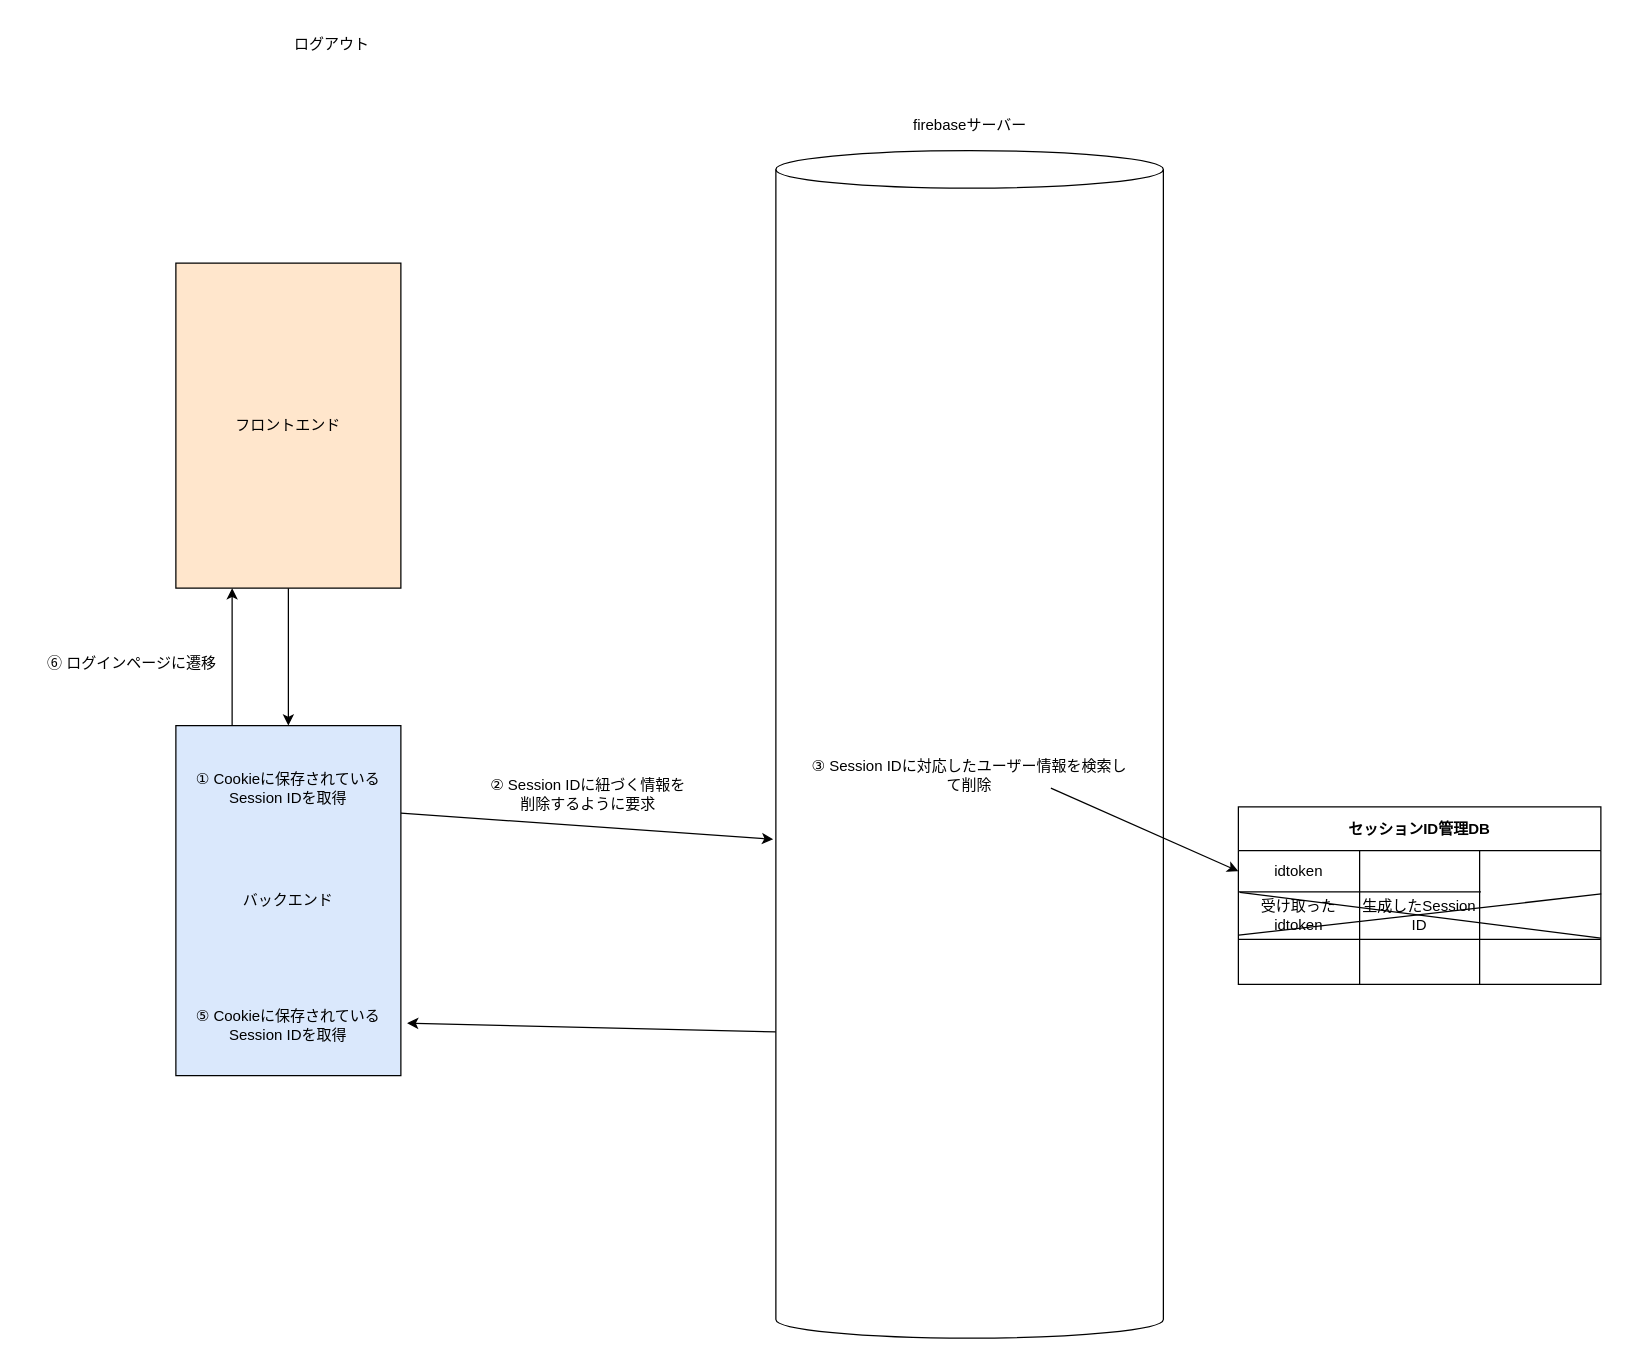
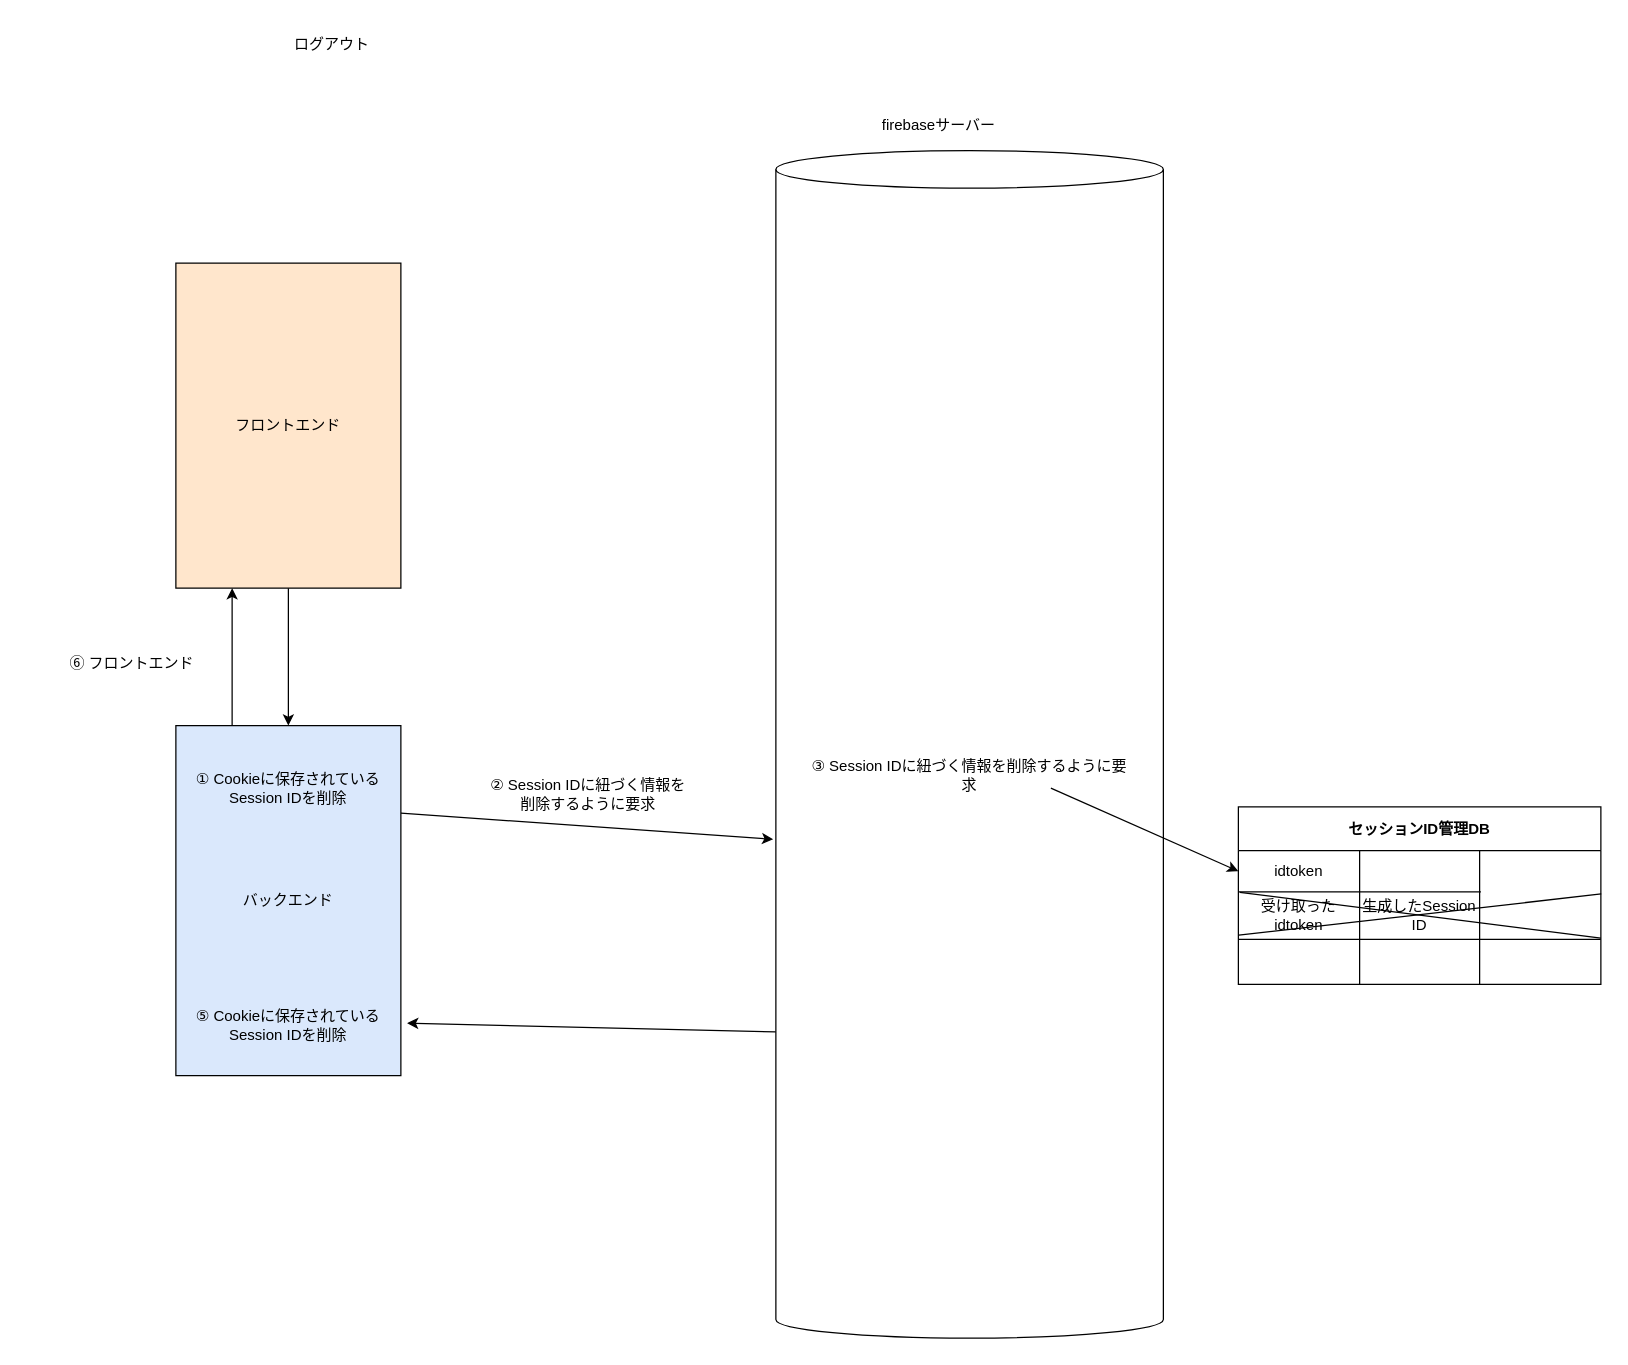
  <mxCell id="0" />
  <mxCell id="1" parent="0" />
  <mxCell id="2" style="edgeStyle=none;html=1;exitX=0.5;exitY=1;exitDx=0;exitDy=0;entryX=0.5;entryY=0;entryDx=0;entryDy=0;" parent="1" source="3" target="10" edge="1"><mxGeometry relative="1" as="geometry" /></mxCell>
  <mxCell id="3" value="フロントエンド" style="whiteSpace=wrap;html=1;fillColor=#ffe6cc;" parent="1" vertex="1"><mxGeometry x="140" y="210" width="180" height="260" as="geometry" /></mxCell>
  <mxCell id="4" style="edgeStyle=none;html=1;exitX=0;exitY=0;exitDx=0;exitDy=705;exitPerimeter=0;" parent="1" source="5" edge="1"><mxGeometry relative="1" as="geometry"><mxPoint x="325" y="818" as="targetPoint" /></mxGeometry></mxCell>
  <mxCell id="5" value="" style="shape=cylinder3;whiteSpace=wrap;html=1;boundedLbl=1;backgroundOutline=1;size=15;" parent="1" vertex="1"><mxGeometry x="620" y="120" width="310" height="950" as="geometry" /></mxCell>
  <mxCell id="6" value="ログアウト" style="text;html=1;strokeColor=none;fillColor=none;align=center;verticalAlign=middle;whiteSpace=wrap;rounded=0;" parent="1" vertex="1"><mxGeometry x="230" y="20" width="70" height="30" as="geometry" /></mxCell>
- <mxCell id="7" value="&lt;span&gt;firebaseサーバー&lt;/span&gt;" style="text;html=1;align=center;verticalAlign=middle;resizable=0;points=[];autosize=1;strokeColor=none;" parent="1" vertex="1"><mxGeometry x="720" y="90" width="110" height="20" as="geometry" /></mxCell>
+ <mxCell id="7" value="&lt;span&gt;firebaseサーバー&lt;/span&gt;" style="text;html=1;align=center;verticalAlign=middle;resizable=0;points=[];autosize=1;strokeColor=none;" parent="1" vertex="1"><mxGeometry x="695" y="90" width="110" height="20" as="geometry" /></mxCell>
  <mxCell id="8" style="edgeStyle=none;html=1;exitX=1;exitY=0.25;exitDx=0;exitDy=0;entryX=-0.007;entryY=0.58;entryDx=0;entryDy=0;entryPerimeter=0;" parent="1" source="10" target="5" edge="1"><mxGeometry relative="1" as="geometry" /></mxCell>
  <mxCell id="9" style="edgeStyle=none;html=1;exitX=0.25;exitY=0;exitDx=0;exitDy=0;entryX=0.25;entryY=1;entryDx=0;entryDy=0;" parent="1" source="10" target="3" edge="1"><mxGeometry relative="1" as="geometry" /></mxCell>
  <mxCell id="10" value="バックエンド" style="whiteSpace=wrap;html=1;fillColor=#dae8fc;" parent="1" vertex="1"><mxGeometry x="140" y="580" width="180" height="280" as="geometry" /></mxCell>
- <mxCell id="11" value="①&amp;nbsp;Cookieに保存されているSession IDを取得" style="text;html=1;strokeColor=none;fillColor=none;align=center;verticalAlign=middle;whiteSpace=wrap;rounded=0;" parent="1" vertex="1"><mxGeometry x="150" y="620" width="160" height="20" as="geometry" /></mxCell>
- <mxCell id="12" value="③ Session IDに対応したユーザー情報を検索して削除" style="text;html=1;strokeColor=none;fillColor=none;align=center;verticalAlign=middle;whiteSpace=wrap;rounded=0;" parent="1" vertex="1"><mxGeometry x="645" y="610" width="260" height="20" as="geometry" /></mxCell>
+ <mxCell id="11" value="①&amp;nbsp;Cookieに保存されているSession IDを削除" style="text;html=1;strokeColor=none;fillColor=none;align=center;verticalAlign=middle;whiteSpace=wrap;rounded=0;" parent="1" vertex="1"><mxGeometry x="150" y="620" width="160" height="20" as="geometry" /></mxCell>
+ <mxCell id="12" value="③ Session IDに紐づく情報を削除するように要求" style="text;html=1;strokeColor=none;fillColor=none;align=center;verticalAlign=middle;whiteSpace=wrap;rounded=0;" parent="1" vertex="1"><mxGeometry x="645" y="610" width="260" height="20" as="geometry" /></mxCell>
  <mxCell id="13" style="edgeStyle=none;html=1;exitX=0.75;exitY=1;exitDx=0;exitDy=0;entryX=0;entryY=0.5;entryDx=0;entryDy=0;" parent="1" source="12" target="15" edge="1"><mxGeometry relative="1" as="geometry"><mxPoint x="840" y="660" as="sourcePoint" /></mxGeometry></mxCell>
  <mxCell id="14" value="セッションID管理DB" style="shape=table;startSize=35;container=1;collapsible=0;childLayout=tableLayout;fontStyle=1;align=center;pointerEvents=1;" parent="1" vertex="1"><mxGeometry x="990" y="645" width="290" height="142" as="geometry" /></mxCell>
  <mxCell id="15" value="" style="shape=partialRectangle;html=1;whiteSpace=wrap;collapsible=0;dropTarget=0;pointerEvents=0;fillColor=none;top=0;left=0;bottom=0;right=0;points=[[0,0.5],[1,0.5]];portConstraint=eastwest;" parent="14" vertex="1"><mxGeometry y="35" width="290" height="33" as="geometry" /></mxCell>
  <mxCell id="16" value="idtoken" style="shape=partialRectangle;html=1;whiteSpace=wrap;connectable=0;fillColor=none;top=0;left=0;bottom=0;right=0;overflow=hidden;pointerEvents=1;" parent="15" vertex="1"><mxGeometry width="97" height="33" as="geometry" /></mxCell>
  <mxCell id="17" value="" style="shape=partialRectangle;html=1;whiteSpace=wrap;connectable=0;fillColor=none;top=0;left=0;bottom=0;right=0;overflow=hidden;pointerEvents=1;" parent="15" vertex="1"><mxGeometry x="193" width="97" height="33" as="geometry" /></mxCell>
  <mxCell id="18" value="" style="shape=partialRectangle;html=1;whiteSpace=wrap;collapsible=0;dropTarget=0;pointerEvents=0;fillColor=none;top=0;left=0;bottom=0;right=0;points=[[0,0.5],[1,0.5]];portConstraint=eastwest;" parent="14" vertex="1"><mxGeometry y="68" width="290" height="38" as="geometry" /></mxCell>
  <mxCell id="19" value="受け取ったidtoken" style="shape=partialRectangle;html=1;whiteSpace=wrap;connectable=0;fillColor=none;top=0;left=0;bottom=0;right=0;overflow=hidden;pointerEvents=1;" parent="18" vertex="1"><mxGeometry width="97" height="38" as="geometry" /></mxCell>
  <mxCell id="20" value="生成したSession ID" style="shape=partialRectangle;html=1;whiteSpace=wrap;connectable=0;fillColor=none;top=0;left=0;bottom=0;right=0;overflow=hidden;pointerEvents=1;" parent="18" vertex="1"><mxGeometry x="97" width="96" height="38" as="geometry" /></mxCell>
  <mxCell id="21" value="" style="shape=partialRectangle;html=1;whiteSpace=wrap;connectable=0;fillColor=none;top=0;left=0;bottom=0;right=0;overflow=hidden;pointerEvents=1;" parent="18" vertex="1"><mxGeometry x="193" width="97" height="38" as="geometry" /></mxCell>
  <mxCell id="22" value="" style="shape=partialRectangle;html=1;whiteSpace=wrap;collapsible=0;dropTarget=0;pointerEvents=0;fillColor=none;top=0;left=0;bottom=0;right=0;points=[[0,0.5],[1,0.5]];portConstraint=eastwest;" parent="14" vertex="1"><mxGeometry y="106" width="290" height="36" as="geometry" /></mxCell>
  <mxCell id="23" value="" style="shape=partialRectangle;html=1;whiteSpace=wrap;connectable=0;fillColor=none;top=0;left=0;bottom=0;right=0;overflow=hidden;pointerEvents=1;" parent="22" vertex="1"><mxGeometry width="97" height="36" as="geometry" /></mxCell>
  <mxCell id="24" value="" style="shape=partialRectangle;html=1;whiteSpace=wrap;connectable=0;fillColor=none;top=0;left=0;bottom=0;right=0;overflow=hidden;pointerEvents=1;" parent="22" vertex="1"><mxGeometry x="97" width="96" height="36" as="geometry" /></mxCell>
  <mxCell id="25" value="" style="shape=partialRectangle;html=1;whiteSpace=wrap;connectable=0;fillColor=none;top=0;left=0;bottom=0;right=0;overflow=hidden;pointerEvents=1;" parent="22" vertex="1"><mxGeometry x="193" width="97" height="36" as="geometry" /></mxCell>
  <mxCell id="26" value="" style="endArrow=none;html=1;entryX=1;entryY=-0.028;entryDx=0;entryDy=0;exitX=0.004;exitY=0.009;exitDx=0;exitDy=0;exitPerimeter=0;entryPerimeter=0;" parent="14" source="18" target="22" edge="1"><mxGeometry width="50" height="50" relative="1" as="geometry"><mxPoint x="-20" y="-45" as="sourcePoint" /><mxPoint x="30" y="-95" as="targetPoint" /></mxGeometry></mxCell>
  <mxCell id="27" value="" style="endArrow=none;html=1;entryX=1.001;entryY=0.044;entryDx=0;entryDy=0;exitX=0.001;exitY=0.912;exitDx=0;exitDy=0;exitPerimeter=0;entryPerimeter=0;" parent="14" source="18" target="18" edge="1"><mxGeometry width="50" height="50" relative="1" as="geometry"><mxPoint x="11.16" y="78.342" as="sourcePoint" /><mxPoint x="300" y="114.992" as="targetPoint" /></mxGeometry></mxCell>
  <mxCell id="28" value="② Session IDに紐づく情報を削除するように要求" style="text;html=1;strokeColor=none;fillColor=none;align=center;verticalAlign=middle;whiteSpace=wrap;rounded=0;" parent="1" vertex="1"><mxGeometry x="390" y="625" width="160" height="20" as="geometry" /></mxCell>
- <mxCell id="29" value="⑤ Cookieに保存されているSession IDを取得" style="text;html=1;strokeColor=none;fillColor=none;align=center;verticalAlign=middle;whiteSpace=wrap;rounded=0;" parent="1" vertex="1"><mxGeometry x="145" y="810" width="170" height="20" as="geometry" /></mxCell>
- <mxCell id="30" value="⑥ ログインページに遷移" style="text;html=1;strokeColor=none;fillColor=none;align=center;verticalAlign=middle;whiteSpace=wrap;rounded=0;" parent="1" vertex="1"><mxGeometry x="20" y="520" width="170" height="20" as="geometry" /></mxCell>
+ <mxCell id="29" value="⑤ Cookieに保存されているSession IDを削除" style="text;html=1;strokeColor=none;fillColor=none;align=center;verticalAlign=middle;whiteSpace=wrap;rounded=0;" parent="1" vertex="1"><mxGeometry x="145" y="810" width="170" height="20" as="geometry" /></mxCell>
+ <mxCell id="30" value="⑥ フロントエンド" style="text;html=1;strokeColor=none;fillColor=none;align=center;verticalAlign=middle;whiteSpace=wrap;rounded=0;" parent="1" vertex="1"><mxGeometry x="20" y="520" width="170" height="20" as="geometry" /></mxCell>
